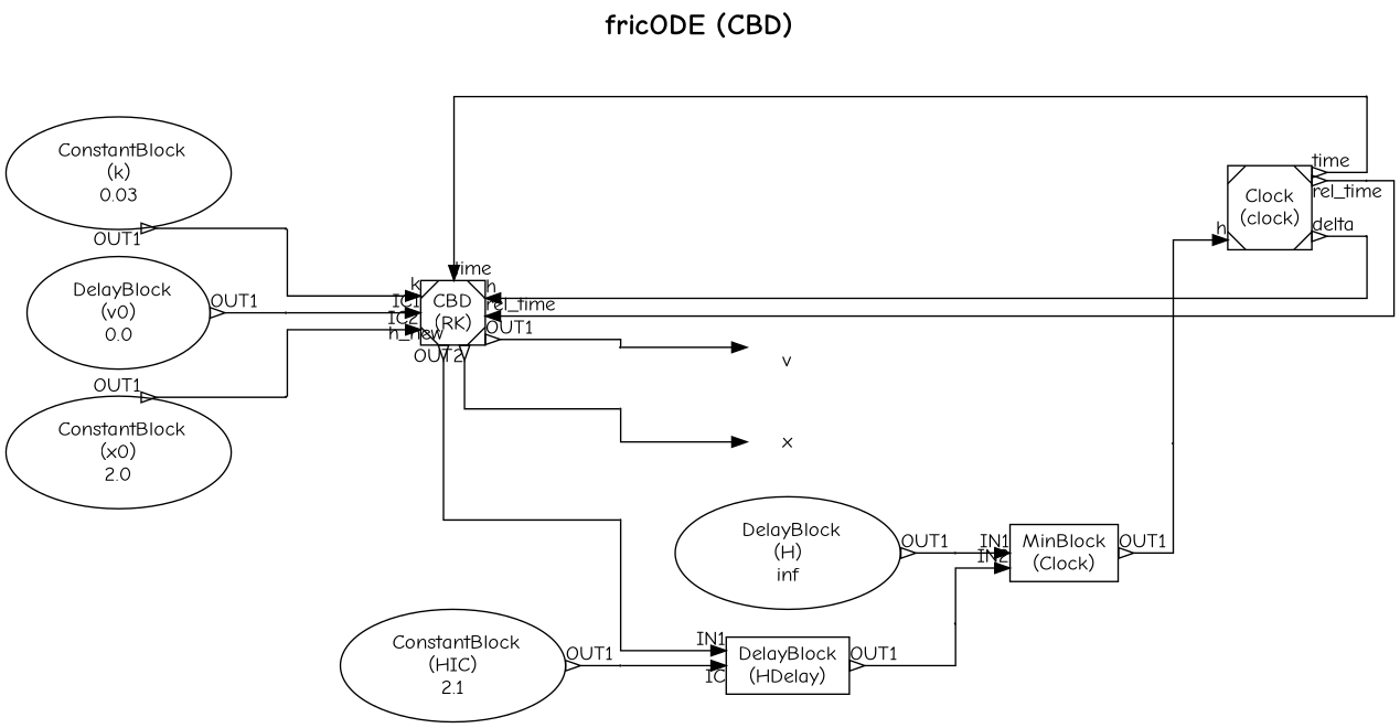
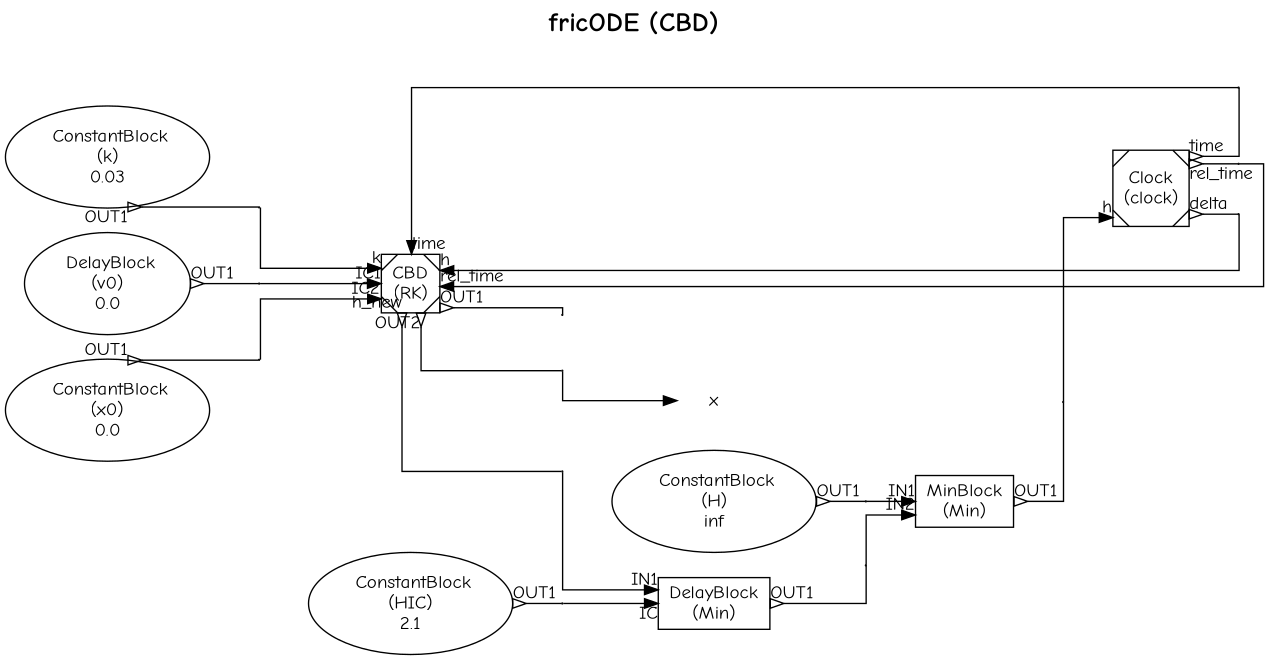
  digraph {
    fontname="Comic Neue"
    fontsize=20
    label=<<B>fricODE (CBD)</B>>
    labelloc=t
    rankdir=LR
    splines=ortho
    node [fontname="Comic Neue" shape=point]
    edge [arrowhead=normal arrowtail=none dir=both fontname="Comic Neue"]
-   n1 [label=v shape=none]
    inter_219342608_OUT1 [height=0.01 width=0.01]
    n3 [label=x shape=none]
    inter_219342608_OUT2 [height=0.01 width=0.01]
    n5 [label="CBD\n(RK)" shape=Msquare]
    inter_219342608_h_new [height=0.01 width=0.01]
-   n7 [label="DelayBlock\n(HDelay)" shape=box]
+   n7 [label="DelayBlock\n(Min)" shape=box]
    inter_222926448_OUT1 [height=0.01 width=0.01]
    inter_220133104_time [height=0.01 width=0.01]
    inter_220133104_rel_time [height=0.01 width=0.01]
    inter_220133104_delta [height=0.01 width=0.01]
    inter_219556304_OUT1 [height=0.01 width=0.01]
    inter_222606864_OUT1 [height=0.01 width=0.01]
    inter_222123920_OUT1 [height=0.01 width=0.01]
    n15 [label="Clock\n(clock)" shape=Msquare]
    inter_219341456_OUT1 [height=0.01 width=0.01]
    n17 [label=" ConstantBlock\n(HIC)\n2.1" shape=ellipse]
    inter_221342480_OUT1 [height=0.01 width=0.01]
-   n19 [label="MinBlock\n(Clock)" shape=box]
-   n20 [label=" ConstantBlock\n(x0)\n2.0" shape=ellipse]
+   n19 [label="MinBlock\n(Min)" shape=box]
+   n20 [label=" ConstantBlock\n(x0)\n0.0" shape=ellipse]
    n21 [label=" DelayBlock\n(v0)\n0.0" shape=ellipse]
    n22 [label=" ConstantBlock\n(k)\n0.03" shape=ellipse]
-   n23 [label=" DelayBlock\n(H)\ninf" shape=ellipse]
+   n23 [label=" ConstantBlock\n(H)\ninf" shape=ellipse]
    inter_219344304_OUT1 [height=0.01 width=0.01]
-   inter_219342608_OUT1 -> n1
    inter_219342608_OUT2 -> n3
    n5 -> inter_219342608_OUT1 [arrowhead=none arrowtail=invempty taillabel=OUT1]
    n5 -> inter_219342608_OUT2 [arrowhead=none arrowtail=invempty taillabel=OUT2]
    n5 -> inter_219342608_h_new [arrowhead=none arrowtail=invempty taillabel=h_new]
    inter_219342608_h_new -> n7 [headlabel=IN1]
    n7 -> inter_222123920_OUT1 [arrowhead=none arrowtail=invempty taillabel=OUT1]
    inter_222926448_OUT1 -> n5 [headlabel=k]
    inter_220133104_time -> n5 [headlabel=time]
    inter_220133104_rel_time -> n5 [headlabel=rel_time]
    inter_220133104_delta -> n5 [headlabel=h]
    inter_219556304_OUT1 -> n5 [headlabel=IC1]
    inter_222606864_OUT1 -> n5 [headlabel=IC2]
    inter_222123920_OUT1 -> n19 [headlabel=IN2]
    n15 -> inter_220133104_time [arrowhead=none arrowtail=invempty taillabel=time]
    n15 -> inter_220133104_rel_time [arrowhead=none arrowtail=invempty taillabel=rel_time]
    n15 -> inter_220133104_delta [arrowhead=none arrowtail=invempty taillabel=delta]
    inter_219341456_OUT1 -> n15 [headlabel=h]
    n17 -> inter_221342480_OUT1 [arrowhead=none arrowtail=invempty taillabel=OUT1]
    inter_221342480_OUT1 -> n7 [headlabel=IC]
    n19 -> inter_219341456_OUT1 [arrowhead=none arrowtail=invempty taillabel=OUT1]
    n20 -> inter_222606864_OUT1 [arrowhead=none arrowtail=invempty taillabel=OUT1]
    n21 -> inter_219556304_OUT1 [arrowhead=none arrowtail=invempty taillabel=OUT1]
    n22 -> inter_222926448_OUT1 [arrowhead=none arrowtail=invempty taillabel=OUT1]
    n23 -> inter_219344304_OUT1 [arrowhead=none arrowtail=invempty taillabel=OUT1]
    inter_219344304_OUT1 -> n19 [headlabel=IN1]
  }
